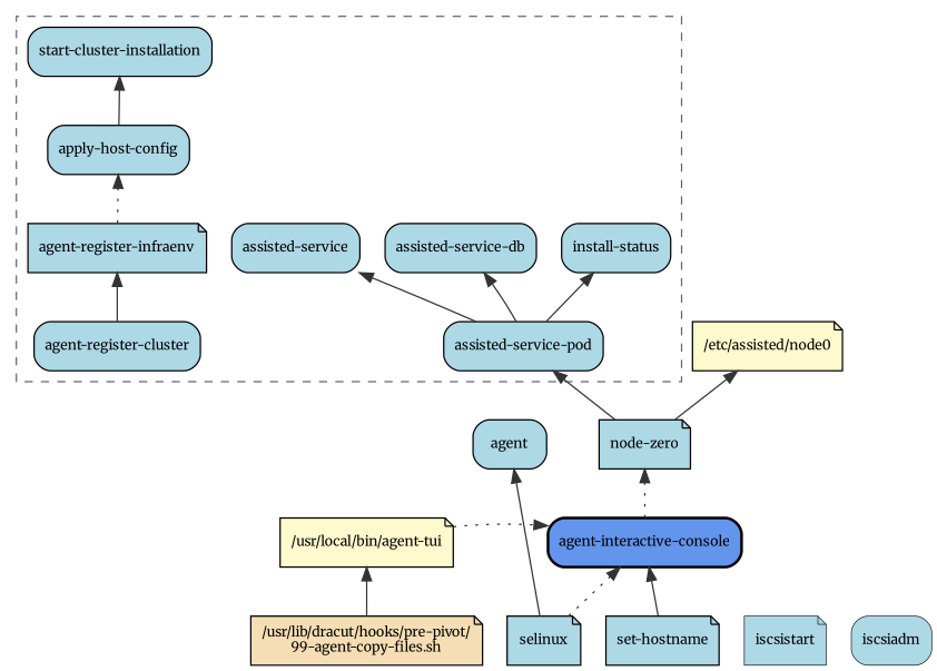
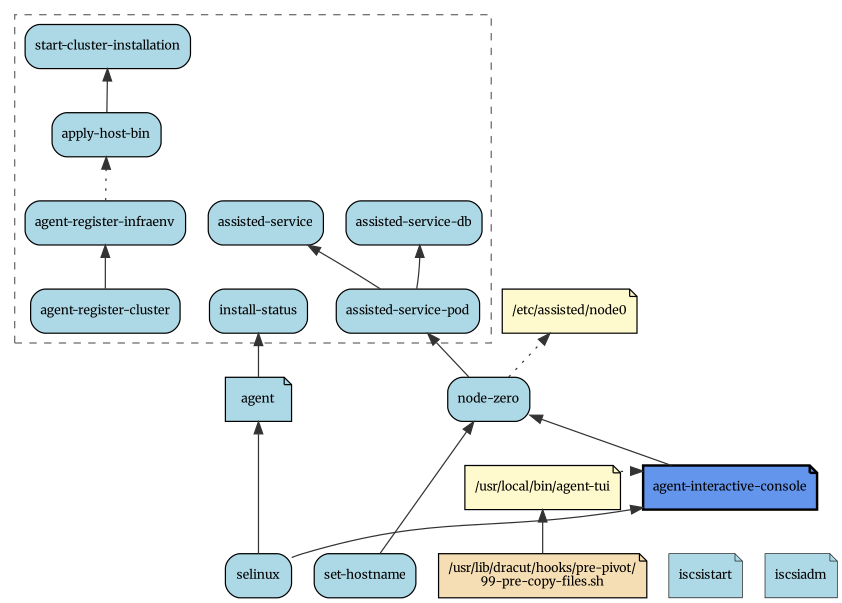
  digraph {
    fontname=Merriweather
    rankdir=BT
    ranksep=0.5
    node [fillcolor="#ADD8E6" fontname=Merriweather fontsize=10 penwidth=1 shape=box style="rounded,filled"]
    edge [color="#333333" fontname=Merriweather]
-   n1 [label=selinux shape=note]
-   n2 [label="set-hostname" shape=note]
+   n1 [label=selinux]
+   n2 [label="set-hostname"]
    n3 [label=iscsistart penwidth=0.5 shape=note]
-   n4 [label=iscsiadm penwidth=0.5]
-   n5 [fillcolor="#F5DEB3" label="/usr/lib/dracut/hooks/pre-pivot/\n99-agent-copy-files.sh" shape=note]
+   n4 [label=iscsiadm penwidth=0.5 shape=note]
+   n5 [fillcolor="#F5DEB3" label="/usr/lib/dracut/hooks/pre-pivot/\n99-pre-copy-files.sh" shape=note]
    n6 [fillcolor="#FFFACD" label="/usr/local/bin/agent-tui" shape=note]
-   n7 [fillcolor="#6495ED" label="agent-interactive-console" penwidth=2]
-   n8 [label=agent]
-   n9 [label="node-zero" shape=note]
+   n7 [fillcolor="#6495ED" label="agent-interactive-console" penwidth=2 shape=note]
+   n8 [label=agent shape=note]
+   n9 [label="node-zero"]
    n10 [label="assisted-service-pod"]
    n11 [label="assisted-service"]
    n12 [label="assisted-service-db"]
    n13 [label="install-status"]
    n14 [label="agent-register-cluster"]
-   n15 [label="agent-register-infraenv" shape=note]
-   n16 [label="apply-host-config"]
+   n15 [label="agent-register-infraenv"]
+   n16 [label="apply-host-bin"]
    n17 [label="start-cluster-installation"]
    n18 [fillcolor="#FFFACD" label="/etc/assisted/node0" shape=note]
    subgraph sub_1 {
      n1
      n2
      n3
      n4
    }
    subgraph sub_2 {
      rank=same
      n1
      n2
      n3
      n4
    }
    subgraph sub_3 {
      rank=same
      n5
    }
    subgraph sub_4 {
      rank=same
      n6
      n7
    }
    subgraph sub_5 {
      rank=same
      n8
      n9
    }
    subgraph cluster_6 {
      color="#666666"
      fillcolor="#FFFFFF"
      style=dashed
      n10
      n11
      n12
      n13
      n14
      n15
      n16
      n17
    }
-   n1 -> n7 [style=dotted]
+   n1 -> n7
    n1 -> n8
-   n2 -> n7
+   n2 -> n9
    n5 -> n6 [style=solid weight=10]
    n6 -> n7 [style=dotted weight=1]
    n6 -> n7 [constraint=false style=invis]
-   n7 -> n9 [style=dotted]
+   n7 -> n9
    n9 -> n10
-   n9 -> n18 [style=solid]
+   n9 -> n18 [style=dotted]
    n10 -> n11 [style=invis]
    n10 -> n11 [constraint=false]
    n10 -> n12 [style=invis]
    n10 -> n12 [constraint=false]
-   n10 -> n13
+   n8 -> n13
    n14 -> n15
    n15 -> n16 [style=dotted]
    n16 -> n17
  }
